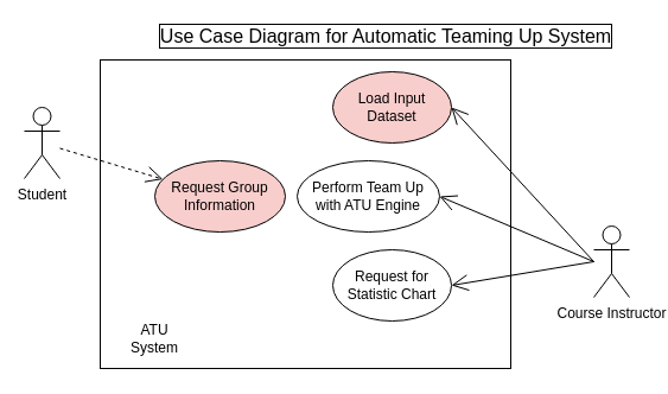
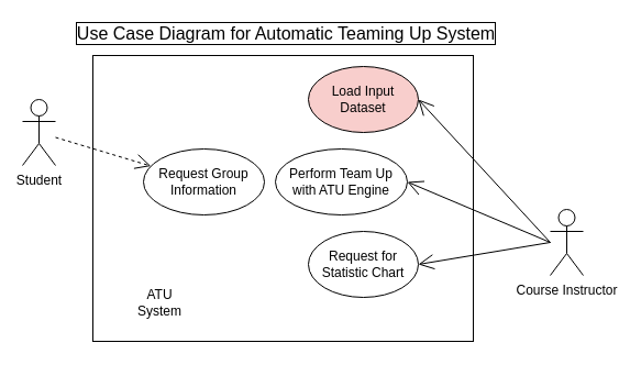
  <mxCell id="0" />
  <mxCell id="1" parent="0" />
  <mxCell id="2" value="" style="rounded=0;whiteSpace=wrap;html=1;" parent="1" vertex="1"><mxGeometry x="84" y="50" width="346" height="260" as="geometry" /></mxCell>
  <mxCell id="3" value="Student" style="shape=umlActor;verticalLabelPosition=bottom;verticalAlign=top;html=1;outlineConnect=0;" parent="1" vertex="1"><mxGeometry x="20" y="90" width="30" height="60" as="geometry" /></mxCell>
  <mxCell id="4" value="Course Instructor" style="shape=umlActor;verticalLabelPosition=bottom;verticalAlign=top;html=1;outlineConnect=0;" parent="1" vertex="1"><mxGeometry x="500" y="190" width="30" height="60" as="geometry" /></mxCell>
- <mxCell id="5" value="ATU System" style="text;html=1;strokeColor=none;fillColor=none;align=center;verticalAlign=middle;whiteSpace=wrap;rounded=0;" parent="1" vertex="1"><mxGeometry x="100" y="270" width="60" height="30" as="geometry" /></mxCell>
- <mxCell id="6" value="Request Group Information" style="ellipse;whiteSpace=wrap;html=1;fillColor=#f8cecc;" parent="1" vertex="1"><mxGeometry x="130" y="135" width="110" height="60" as="geometry" /></mxCell>
+ <mxCell id="5" value="ATU System" style="text;html=1;strokeColor=none;fillColor=none;align=center;verticalAlign=middle;whiteSpace=wrap;rounded=0;" parent="1" vertex="1"><mxGeometry x="115" y="260" width="60" height="30" as="geometry" /></mxCell>
+ <mxCell id="6" value="Request Group Information" style="ellipse;whiteSpace=wrap;html=1;" parent="1" vertex="1"><mxGeometry x="130" y="135" width="110" height="60" as="geometry" /></mxCell>
  <mxCell id="7" value="" style="endArrow=open;endFill=1;endSize=12;html=1;rounded=0;dashed=1;" parent="1" source="3" target="6" edge="1"><mxGeometry width="160" relative="1" as="geometry"><mxPoint x="240" y="135" as="sourcePoint" /><mxPoint x="400" y="135" as="targetPoint" /></mxGeometry></mxCell>
  <mxCell id="8" value="Request for Statistic Chart" style="ellipse;whiteSpace=wrap;html=1;" parent="1" vertex="1"><mxGeometry x="280" y="210" width="100" height="60" as="geometry" /></mxCell>
  <mxCell id="9" value="Load Input Dataset" style="ellipse;whiteSpace=wrap;html=1;fillColor=#f8cecc;" parent="1" vertex="1"><mxGeometry x="280" y="60" width="100" height="60" as="geometry" /></mxCell>
  <mxCell id="10" value="" style="endArrow=open;endFill=1;endSize=12;html=1;rounded=0;entryX=1;entryY=0.5;entryDx=0;entryDy=0;" parent="1" target="8" edge="1"><mxGeometry width="160" relative="1" as="geometry"><mxPoint x="500" y="220" as="sourcePoint" /><mxPoint x="510" y="365" as="targetPoint" /></mxGeometry></mxCell>
  <mxCell id="11" value="" style="endArrow=open;endFill=1;endSize=12;html=1;rounded=0;entryX=1;entryY=0.5;entryDx=0;entryDy=0;" parent="1" target="9" edge="1"><mxGeometry width="160" relative="1" as="geometry"><mxPoint x="500" y="220" as="sourcePoint" /><mxPoint x="390" y="185" as="targetPoint" /></mxGeometry></mxCell>
  <mxCell id="12" value="Perform Team Up with ATU Engine" style="ellipse;whiteSpace=wrap;html=1;" parent="1" vertex="1"><mxGeometry x="250" y="135" width="120" height="60" as="geometry" /></mxCell>
  <mxCell id="13" value="" style="endArrow=open;endFill=1;endSize=12;html=1;rounded=0;entryX=1;entryY=0.5;entryDx=0;entryDy=0;" parent="1" target="12" edge="1"><mxGeometry width="160" relative="1" as="geometry"><mxPoint x="500" y="220" as="sourcePoint" /><mxPoint x="380" y="165" as="targetPoint" /></mxGeometry></mxCell>
- <mxCell id="14" value="Use Case Diagram for Automatic Teaming Up System" style="text;html=1;strokeColor=none;fillColor=none;align=center;verticalAlign=middle;whiteSpace=wrap;rounded=0;fontSize=16;labelBorderColor=default;" parent="1" vertex="1"><mxGeometry x="125" y="20" width="400" height="20" as="geometry" /></mxCell>
+ <mxCell id="14" value="Use Case Diagram for Automatic Teaming Up System" style="text;html=1;strokeColor=none;fillColor=none;align=center;verticalAlign=middle;whiteSpace=wrap;rounded=0;fontSize=16;labelBorderColor=default;" parent="1" vertex="1"><mxGeometry x="60" y="20" width="400" height="20" as="geometry" /></mxCell>
